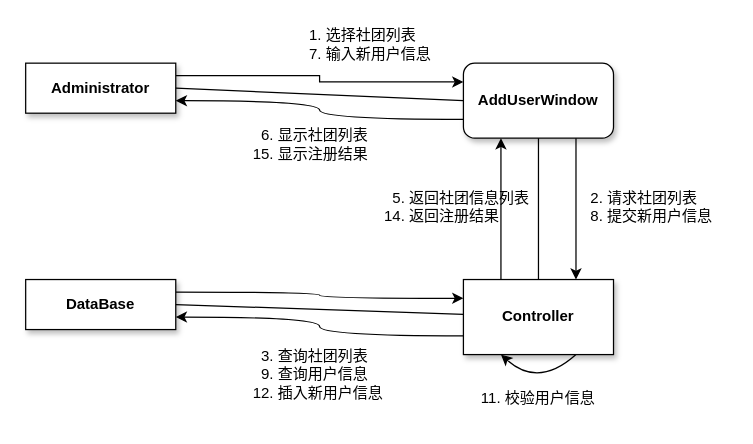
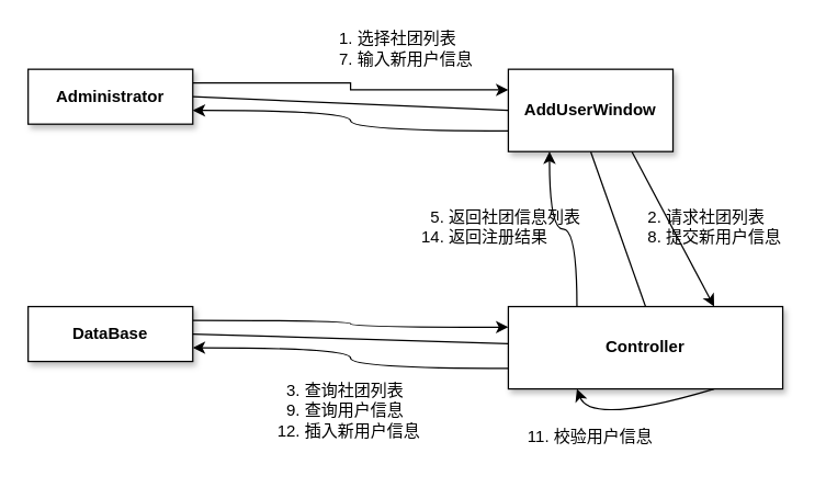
  <mxCell id="0" />
  <mxCell id="1" parent="0" />
  <mxCell id="2" style="edgeStyle=orthogonalEdgeStyle;rounded=0;orthogonalLoop=1;jettySize=auto;html=1;exitX=1;exitY=0.25;exitDx=0;exitDy=0;entryX=0;entryY=0.25;entryDx=0;entryDy=0;" edge="1" parent="1" source="3" target="5"><mxGeometry relative="1" as="geometry" /></mxCell>
  <mxCell id="3" value="&lt;b&gt;Administrator&lt;/b&gt;" style="rounded=0;whiteSpace=wrap;html=1;shadow=1;" vertex="1" parent="1"><mxGeometry x="20" y="50" width="120" height="40" as="geometry" /></mxCell>
  <mxCell id="4" style="edgeStyle=orthogonalEdgeStyle;curved=1;rounded=0;orthogonalLoop=1;jettySize=auto;html=1;exitX=0;exitY=0.75;exitDx=0;exitDy=0;entryX=1;entryY=0.75;entryDx=0;entryDy=0;" edge="1" parent="1" source="5" target="3"><mxGeometry relative="1" as="geometry" /></mxCell>
- <mxCell id="5" value="&lt;b&gt;AddUserWindow&lt;/b&gt;" style="whiteSpace=wrap;html=1;shadow=1;rounded=1;" vertex="1" parent="1"><mxGeometry x="370" y="50" width="120" height="60" as="geometry" /></mxCell>
+ <mxCell id="5" value="&lt;b&gt;AddUserWindow&lt;/b&gt;" style="rounded=0;whiteSpace=wrap;html=1;shadow=1;" vertex="1" parent="1"><mxGeometry x="370" y="50" width="120" height="60" as="geometry" /></mxCell>
  <mxCell id="6" style="edgeStyle=orthogonalEdgeStyle;curved=1;rounded=0;orthogonalLoop=1;jettySize=auto;html=1;exitX=0;exitY=0.75;exitDx=0;exitDy=0;entryX=1;entryY=0.75;entryDx=0;entryDy=0;" edge="1" parent="1" source="8" target="10"><mxGeometry relative="1" as="geometry" /></mxCell>
  <mxCell id="7" style="edgeStyle=orthogonalEdgeStyle;curved=1;rounded=0;orthogonalLoop=1;jettySize=auto;html=1;exitX=0.25;exitY=0;exitDx=0;exitDy=0;entryX=0.25;entryY=1;entryDx=0;entryDy=0;" edge="1" parent="1" source="8" target="5"><mxGeometry relative="1" as="geometry" /></mxCell>
- <mxCell id="8" value="&lt;b&gt;Controller&lt;/b&gt;" style="rounded=0;whiteSpace=wrap;html=1;shadow=1;" vertex="1" parent="1"><mxGeometry x="370" y="223" width="120" height="60" as="geometry" /></mxCell>
+ <mxCell id="8" value="&lt;b&gt;Controller&lt;/b&gt;" style="rounded=0;whiteSpace=wrap;html=1;shadow=1;" vertex="1" parent="1"><mxGeometry x="370" y="223" width="200" height="60" as="geometry" /></mxCell>
  <mxCell id="9" style="edgeStyle=orthogonalEdgeStyle;curved=1;rounded=0;orthogonalLoop=1;jettySize=auto;html=1;exitX=1;exitY=0.25;exitDx=0;exitDy=0;entryX=0;entryY=0.25;entryDx=0;entryDy=0;" edge="1" parent="1" source="10" target="8"><mxGeometry relative="1" as="geometry" /></mxCell>
  <mxCell id="10" value="&lt;b&gt;DataBase&lt;/b&gt;" style="rounded=0;whiteSpace=wrap;html=1;shadow=1;" vertex="1" parent="1"><mxGeometry x="20" y="223" width="120" height="40" as="geometry" /></mxCell>
  <mxCell id="11" value="" style="endArrow=none;html=1;rounded=0;exitX=1;exitY=0.5;exitDx=0;exitDy=0;entryX=0;entryY=0.5;entryDx=0;entryDy=0;" edge="1" parent="1" source="3" target="5"><mxGeometry width="50" height="50" relative="1" as="geometry"><mxPoint x="160" y="200" as="sourcePoint" /><mxPoint x="210" y="150" as="targetPoint" /></mxGeometry></mxCell>
  <mxCell id="12" value="" style="endArrow=none;html=1;rounded=0;exitX=1;exitY=0.5;exitDx=0;exitDy=0;" edge="1" parent="1" source="10" target="8"><mxGeometry width="50" height="50" relative="1" as="geometry"><mxPoint x="170" y="270" as="sourcePoint" /><mxPoint x="220" y="220" as="targetPoint" /></mxGeometry></mxCell>
  <mxCell id="13" value="" style="endArrow=none;html=1;rounded=0;exitX=0.5;exitY=0;exitDx=0;exitDy=0;entryX=0.5;entryY=1;entryDx=0;entryDy=0;" edge="1" parent="1" source="8" target="5"><mxGeometry width="50" height="50" relative="1" as="geometry"><mxPoint x="560" y="250" as="sourcePoint" /><mxPoint x="610" y="200" as="targetPoint" /></mxGeometry></mxCell>
  <mxCell id="14" value="&lt;div&gt;1. 选择社团列表&lt;/div&gt;&lt;div&gt;7. 输入新用户信息&lt;br&gt;&lt;/div&gt;" style="text;html=1;strokeColor=none;fillColor=none;align=left;verticalAlign=middle;whiteSpace=wrap;rounded=0;" vertex="1" parent="1"><mxGeometry x="245" y="20" width="110" height="30" as="geometry" /></mxCell>
  <mxCell id="15" value="" style="endArrow=classic;html=1;rounded=0;exitX=0.75;exitY=1;exitDx=0;exitDy=0;entryX=0.75;entryY=0;entryDx=0;entryDy=0;" edge="1" parent="1" source="5" target="8"><mxGeometry width="50" height="50" relative="1" as="geometry"><mxPoint x="340" y="260" as="sourcePoint" /><mxPoint x="390" y="210" as="targetPoint" /></mxGeometry></mxCell>
  <mxCell id="16" value="&lt;div&gt;2. 请求社团列表&lt;/div&gt;&lt;div&gt;8. 提交新用户信息&lt;br&gt;&lt;/div&gt;" style="text;html=1;strokeColor=none;fillColor=none;align=left;verticalAlign=middle;whiteSpace=wrap;rounded=0;" vertex="1" parent="1"><mxGeometry x="470" y="150" width="110" height="30" as="geometry" /></mxCell>
  <mxCell id="17" value="" style="endArrow=classic;html=1;rounded=0;curved=1;entryX=0.25;entryY=1;entryDx=0;entryDy=0;exitX=0.75;exitY=1;exitDx=0;exitDy=0;" edge="1" parent="1" source="8" target="8"><mxGeometry width="50" height="50" relative="1" as="geometry"><mxPoint x="470" y="330" as="sourcePoint" /><mxPoint x="520" y="280" as="targetPoint" /><Array as="points"><mxPoint x="430" y="310" /></Array></mxGeometry></mxCell>
  <mxCell id="18" value="11. 校验用户信息" style="text;html=1;strokeColor=none;fillColor=none;align=center;verticalAlign=middle;whiteSpace=wrap;rounded=0;shadow=1;" vertex="1" parent="1"><mxGeometry x="370" y="303" width="120" height="30" as="geometry" /></mxCell>
  <mxCell id="19" value="&lt;div&gt;&amp;nbsp; 3. 查询社团列表&lt;/div&gt;&lt;div&gt;&amp;nbsp; 9. 查询用户信息&lt;/div&gt;&lt;div&gt;12. 插入新用户信息&lt;br&gt;&lt;/div&gt;" style="text;html=1;strokeColor=none;fillColor=none;align=left;verticalAlign=middle;whiteSpace=wrap;rounded=0;" vertex="1" parent="1"><mxGeometry x="200" y="283" width="110" height="32" as="geometry" /></mxCell>
- <mxCell id="20" value="&lt;div&gt;&amp;nbsp; 6. 显示社团列表&lt;/div&gt;&lt;div&gt;15. 显示注册结果&lt;br&gt;&lt;/div&gt;" style="text;html=1;strokeColor=none;fillColor=none;align=left;verticalAlign=middle;whiteSpace=wrap;rounded=0;" vertex="1" parent="1"><mxGeometry x="200" y="100" width="110" height="30" as="geometry" /></mxCell>
  <mxCell id="21" value="&lt;div&gt;&amp;nbsp; 5. 返回社团信息列表&lt;/div&gt;&lt;div&gt;14. 返回注册结果&lt;br&gt;&lt;/div&gt;" style="text;html=1;strokeColor=none;fillColor=none;align=left;verticalAlign=middle;whiteSpace=wrap;rounded=0;" vertex="1" parent="1"><mxGeometry x="305" y="150" width="120" height="30" as="geometry" /></mxCell>
